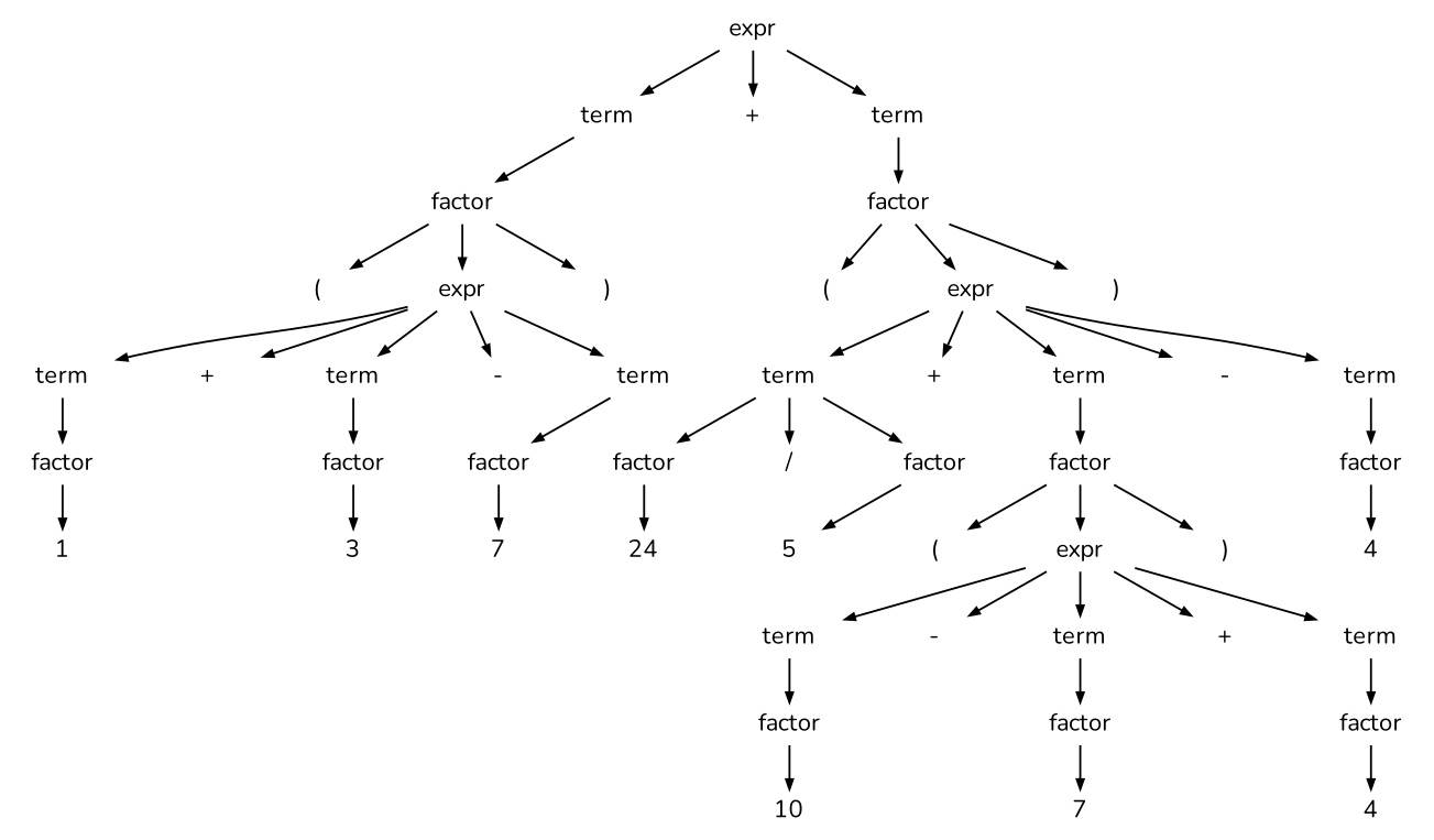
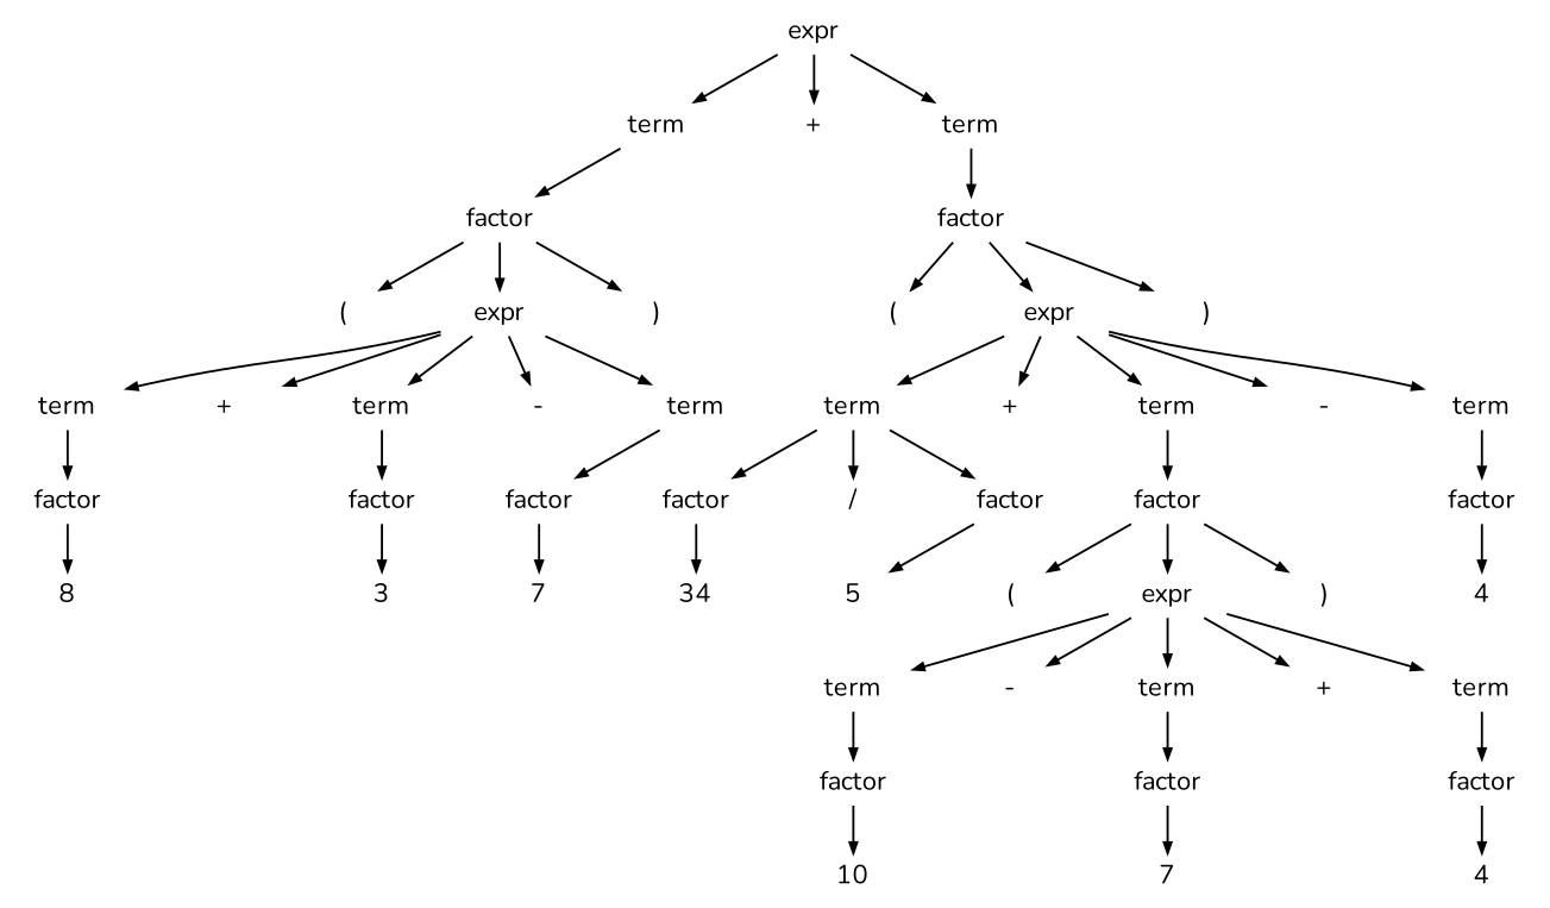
  digraph {
    fontname=Nunito
    ranksep=.3
    node [fontname=Nunito fontsize=12 shape=none]
    edge [arrowsize=.5 fontname=Nunito]
    n1 [height=.1 label=expr]
    n2 [height=.1 label=term]
    n3 [height=.1 label="+"]
    n4 [height=.1 label=term]
    n5 [height=.1 label=factor]
    n6 [height=.1 label=factor]
    n7 [height=.1 label="("]
    n8 [height=.1 label=expr]
    n9 [height=.1 label=")"]
    n10 [height=.1 label="("]
    n11 [height=.1 label=expr]
    n12 [height=.1 label=")"]
    n13 [height=.1 label=term]
    n14 [height=.1 label="+"]
    n15 [height=.1 label=term]
    n16 [height=.1 label="-"]
    n17 [height=.1 label=term]
    n18 [height=.1 label=term]
    n19 [height=.1 label="+"]
    n20 [height=.1 label=term]
    n21 [height=.1 label="-"]
    n22 [height=.1 label=term]
    n23 [height=.1 label=factor]
    n24 [height=.1 label=factor]
    n25 [height=.1 label=factor]
    n26 [height=.1 label=factor]
    n27 [height=.1 label="/"]
    n28 [height=.1 label=factor]
    n29 [height=.1 label=factor]
    n30 [height=.1 label=factor]
-   n31 [height=.1 label=1]
+   n31 [height=.1 label=8]
    n32 [height=.1 label=3]
    n33 [height=.1 label=7]
-   n34 [height=.1 label=24]
+   n34 [height=.1 label=34]
    n35 [height=.1 label=5]
    n36 [height=.1 label="("]
    n37 [height=.1 label=expr]
    n38 [height=.1 label=")"]
    n39 [height=.1 label=4]
    n40 [height=.1 label=term]
    n41 [height=.1 label="-"]
    n42 [height=.1 label=term]
    n43 [height=.1 label="+"]
    n44 [height=.1 label=term]
    n45 [height=.1 label=factor]
    n46 [height=.1 label=factor]
    n47 [height=.1 label=factor]
    n48 [height=.1 label=10]
    n49 [height=.1 label=7]
    n50 [height=.1 label=4]
    n1 -> n2
    n1 -> n3
    n1 -> n4
    n2 -> n5
    n4 -> n6
    n5 -> n7
    n5 -> n8
    n5 -> n9
    n6 -> n10
    n6 -> n11
    n6 -> n12
    n8 -> n13
    n8 -> n14
    n8 -> n15
    n8 -> n16
    n8 -> n17
    n11 -> n18
    n11 -> n19
    n11 -> n20
    n11 -> n21
    n11 -> n22
    n13 -> n23
    n15 -> n24
    n17 -> n25
    n18 -> n26
    n18 -> n27
    n18 -> n28
    n20 -> n29
    n22 -> n30
    n23 -> n31
    n24 -> n32
    n25 -> n33
    n26 -> n34
    n28 -> n35
    n29 -> n36
    n29 -> n37
    n29 -> n38
    n30 -> n39
    n37 -> n40
    n37 -> n41
    n37 -> n42
    n37 -> n43
    n37 -> n44
    n40 -> n45
    n42 -> n46
    n44 -> n47
    n45 -> n48
    n46 -> n49
    n47 -> n50
  }
